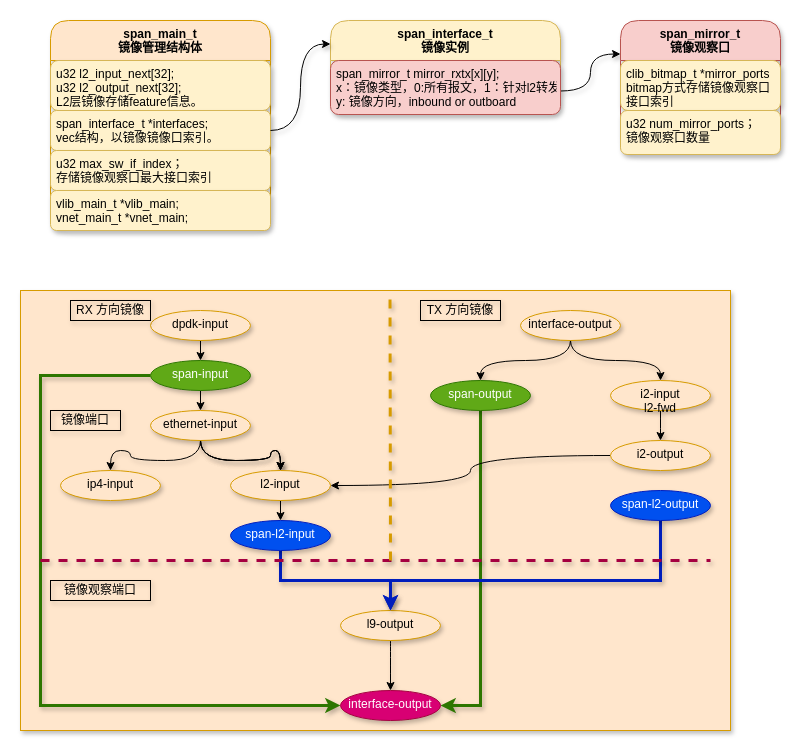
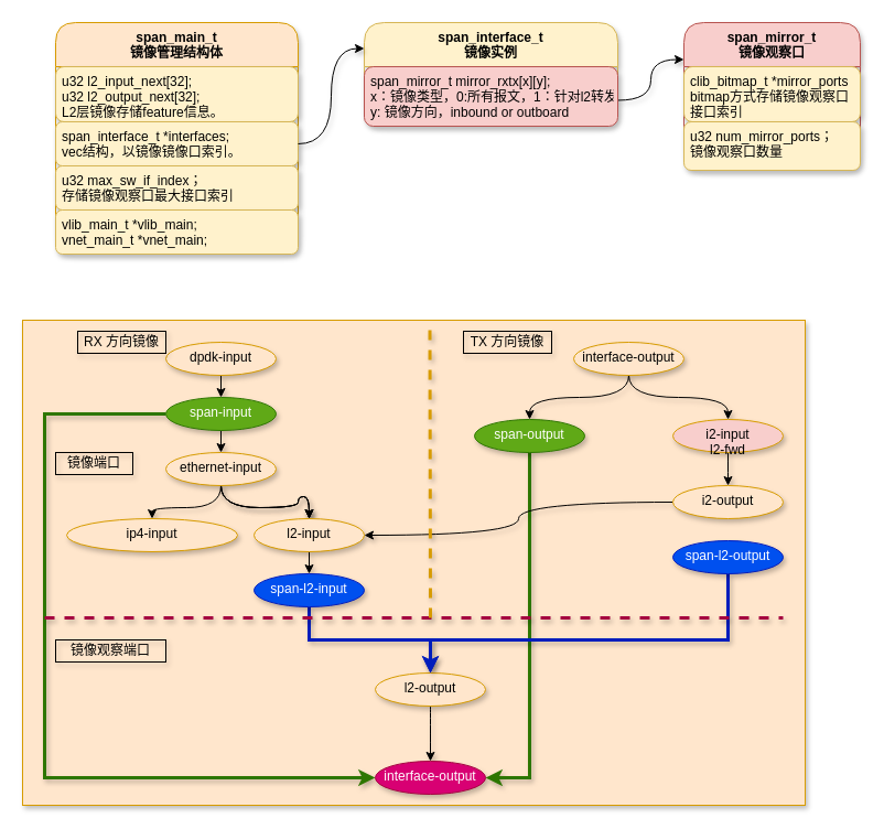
  <mxCell id="0" />
  <mxCell id="1" parent="0" />
  <mxCell id="2" value="" style="rounded=0;whiteSpace=wrap;html=1;shadow=1;startSize=40;strokeColor=#d79b00;fillColor=#ffe6cc;verticalAlign=top;" vertex="1" parent="1"><mxGeometry x="20" y="290" width="710" height="440" as="geometry" /></mxCell>
  <mxCell id="3" value="span_main_t&#10;镜像管理结构体" style="swimlane;fontStyle=1;align=center;verticalAlign=top;childLayout=stackLayout;horizontal=1;startSize=40;horizontalStack=0;resizeParent=1;resizeParentMax=0;resizeLast=0;collapsible=1;marginBottom=0;fillColor=#ffe6cc;strokeColor=#d79b00;shadow=1;rounded=1;" vertex="1" parent="1"><mxGeometry x="50" y="20" width="220" height="210" as="geometry" /></mxCell>
  <mxCell id="4" value="u32 l2_input_next[32];&#10;u32 l2_output_next[32];&#10;L2层镜像存储feature信息。" style="text;strokeColor=#d6b656;fillColor=#fff2cc;align=left;verticalAlign=top;spacingLeft=4;spacingRight=4;overflow=hidden;rotatable=0;points=[[0,0.5],[1,0.5]];portConstraint=eastwest;shadow=1;rounded=1;" vertex="1" parent="3"><mxGeometry y="40" width="220" height="50" as="geometry" /></mxCell>
  <mxCell id="5" value="span_interface_t *interfaces;&#10;vec结构，以镜像镜像口索引。" style="text;strokeColor=#d6b656;fillColor=#fff2cc;align=left;verticalAlign=top;spacingLeft=4;spacingRight=4;overflow=hidden;rotatable=0;points=[[0,0.5],[1,0.5]];portConstraint=eastwest;shadow=1;rounded=1;" vertex="1" parent="3"><mxGeometry y="90" width="220" height="40" as="geometry" /></mxCell>
  <mxCell id="6" value="u32 max_sw_if_index；&#10;存储镜像观察口最大接口索引" style="text;fillColor=#fff2cc;align=left;verticalAlign=top;spacingLeft=4;spacingRight=4;overflow=hidden;rotatable=0;points=[[0,0.5],[1,0.5]];portConstraint=eastwest;strokeColor=#d6b656;shadow=1;rounded=1;" vertex="1" parent="3"><mxGeometry y="130" width="220" height="40" as="geometry" /></mxCell>
  <mxCell id="7" value="vlib_main_t *vlib_main;&#10;vnet_main_t *vnet_main;" style="text;fillColor=#fff2cc;align=left;verticalAlign=top;spacingLeft=4;spacingRight=4;overflow=hidden;rotatable=0;points=[[0,0.5],[1,0.5]];portConstraint=eastwest;strokeColor=#d6b656;shadow=1;rounded=1;" vertex="1" parent="3"><mxGeometry y="170" width="220" height="40" as="geometry" /></mxCell>
  <mxCell id="8" style="edgeStyle=orthogonalEdgeStyle;orthogonalLoop=1;jettySize=auto;html=1;exitX=1;exitY=0.75;exitDx=0;exitDy=0;entryX=0;entryY=0.25;entryDx=0;entryDy=0;shadow=1;curved=1;" edge="1" parent="1" source="9" target="11"><mxGeometry relative="1" as="geometry" /></mxCell>
  <mxCell id="9" value="span_interface_t&#10;镜像实例" style="swimlane;fontStyle=1;align=center;verticalAlign=top;childLayout=stackLayout;horizontal=1;startSize=40;horizontalStack=0;resizeParent=1;resizeParentMax=0;resizeLast=0;collapsible=1;marginBottom=0;strokeColor=#d6b656;fillColor=#fff2cc;shadow=1;rounded=1;" vertex="1" parent="1"><mxGeometry x="330" y="20" width="230" height="94" as="geometry" /></mxCell>
  <mxCell id="10" value="span_mirror_t mirror_rxtx[x][y];&#10;x：镜像类型，0:所有报文，1：针对l2转发&#10;y: 镜像方向，inbound or outboard" style="text;strokeColor=#b85450;fillColor=#f8cecc;align=left;verticalAlign=top;spacingLeft=4;spacingRight=4;overflow=hidden;rotatable=0;points=[[0,0.5],[1,0.5]];portConstraint=eastwest;shadow=1;rounded=1;" vertex="1" parent="9"><mxGeometry y="40" width="230" height="54" as="geometry" /></mxCell>
  <mxCell id="11" value="span_mirror_t&#10;镜像观察口" style="swimlane;fontStyle=1;align=center;verticalAlign=top;childLayout=stackLayout;horizontal=1;startSize=40;horizontalStack=0;resizeParent=1;resizeParentMax=0;resizeLast=0;collapsible=1;marginBottom=0;strokeColor=#b85450;fillColor=#f8cecc;shadow=1;rounded=1;" vertex="1" parent="1"><mxGeometry x="620" y="20" width="160" height="134" as="geometry" /></mxCell>
  <mxCell id="12" value="clib_bitmap_t *mirror_ports&#10;bitmap方式存储镜像观察口&#10;接口索引" style="text;strokeColor=#d6b656;fillColor=#fff2cc;align=left;verticalAlign=top;spacingLeft=4;spacingRight=4;overflow=hidden;rotatable=0;points=[[0,0.5],[1,0.5]];portConstraint=eastwest;shadow=1;rounded=1;" vertex="1" parent="11"><mxGeometry y="40" width="160" height="50" as="geometry" /></mxCell>
  <mxCell id="13" value="u32 num_mirror_ports；&#10;镜像观察口数量" style="text;fillColor=#fff2cc;align=left;verticalAlign=top;spacingLeft=4;spacingRight=4;overflow=hidden;rotatable=0;points=[[0,0.5],[1,0.5]];portConstraint=eastwest;strokeColor=#d6b656;shadow=1;rounded=1;" vertex="1" parent="11"><mxGeometry y="90" width="160" height="44" as="geometry" /></mxCell>
  <mxCell id="14" style="edgeStyle=orthogonalEdgeStyle;orthogonalLoop=1;jettySize=auto;html=1;exitX=1;exitY=0.5;exitDx=0;exitDy=0;entryX=0;entryY=0.25;entryDx=0;entryDy=0;shadow=1;curved=1;" edge="1" parent="1" source="5" target="9"><mxGeometry relative="1" as="geometry" /></mxCell>
  <mxCell id="15" value="" style="edgeStyle=orthogonalEdgeStyle;curved=1;rounded=0;orthogonalLoop=1;jettySize=auto;html=1;shadow=1;startSize=40;" edge="1" parent="1" source="16" target="19"><mxGeometry relative="1" as="geometry" /></mxCell>
  <mxCell id="16" value="dpdk-input" style="ellipse;whiteSpace=wrap;html=1;rounded=1;shadow=1;startSize=40;strokeColor=#d79b00;fillColor=#ffe6cc;verticalAlign=top;" vertex="1" parent="1"><mxGeometry x="150" y="310" width="100" height="30" as="geometry" /></mxCell>
  <mxCell id="17" value="" style="edgeStyle=orthogonalEdgeStyle;curved=1;rounded=0;orthogonalLoop=1;jettySize=auto;html=1;shadow=1;startSize=40;" edge="1" parent="1" source="19" target="24"><mxGeometry relative="1" as="geometry" /></mxCell>
  <mxCell id="18" style="edgeStyle=orthogonalEdgeStyle;rounded=0;orthogonalLoop=1;jettySize=auto;html=1;exitX=0;exitY=0.5;exitDx=0;exitDy=0;entryX=0;entryY=0.5;entryDx=0;entryDy=0;shadow=1;startSize=40;fillColor=#60a917;strokeColor=#2D7600;strokeWidth=3;" edge="1" parent="1" source="19" target="32"><mxGeometry relative="1" as="geometry"><Array as="points"><mxPoint x="40" y="375" /><mxPoint x="40" y="705" /></Array></mxGeometry></mxCell>
  <mxCell id="19" value="span-input" style="ellipse;whiteSpace=wrap;html=1;rounded=1;shadow=1;startSize=40;strokeColor=#2D7600;fillColor=#60a917;verticalAlign=top;fontColor=#ffffff;" vertex="1" parent="1"><mxGeometry x="150" y="360" width="100" height="30" as="geometry" /></mxCell>
  <mxCell id="20" value="" style="edgeStyle=orthogonalEdgeStyle;curved=1;rounded=0;orthogonalLoop=1;jettySize=auto;html=1;shadow=1;startSize=40;" edge="1" parent="1" source="24" target="26"><mxGeometry relative="1" as="geometry" /></mxCell>
  <mxCell id="21" value="" style="edgeStyle=orthogonalEdgeStyle;curved=1;rounded=0;orthogonalLoop=1;jettySize=auto;html=1;shadow=1;startSize=40;" edge="1" parent="1" source="24" target="26"><mxGeometry relative="1" as="geometry" /></mxCell>
  <mxCell id="22" value="" style="edgeStyle=orthogonalEdgeStyle;curved=1;rounded=0;orthogonalLoop=1;jettySize=auto;html=1;shadow=1;startSize=40;" edge="1" parent="1" source="24" target="26"><mxGeometry relative="1" as="geometry" /></mxCell>
  <mxCell id="23" value="" style="edgeStyle=orthogonalEdgeStyle;curved=1;rounded=0;orthogonalLoop=1;jettySize=auto;html=1;shadow=1;startSize=40;" edge="1" parent="1" source="24" target="27"><mxGeometry relative="1" as="geometry" /></mxCell>
  <mxCell id="24" value="ethernet-input" style="ellipse;whiteSpace=wrap;html=1;rounded=1;shadow=1;startSize=40;strokeColor=#d79b00;fillColor=#ffe6cc;verticalAlign=top;" vertex="1" parent="1"><mxGeometry x="150" y="410" width="100" height="30" as="geometry" /></mxCell>
  <mxCell id="25" value="" style="edgeStyle=orthogonalEdgeStyle;curved=1;rounded=0;orthogonalLoop=1;jettySize=auto;html=1;shadow=1;startSize=40;" edge="1" parent="1" source="26" target="29"><mxGeometry relative="1" as="geometry" /></mxCell>
  <mxCell id="26" value="l2-input" style="ellipse;whiteSpace=wrap;html=1;rounded=1;shadow=1;startSize=40;strokeColor=#d79b00;fillColor=#ffe6cc;verticalAlign=top;" vertex="1" parent="1"><mxGeometry x="230" y="470" width="100" height="30" as="geometry" /></mxCell>
- <mxCell id="27" value="ip4-input" style="ellipse;whiteSpace=wrap;html=1;rounded=1;shadow=1;startSize=40;strokeColor=#d79b00;fillColor=#ffe6cc;verticalAlign=top;" vertex="1" parent="1"><mxGeometry x="60" y="470" width="100" height="30" as="geometry" /></mxCell>
+ <mxCell id="27" value="ip4-input" style="ellipse;whiteSpace=wrap;html=1;rounded=1;shadow=1;startSize=40;strokeColor=#d79b00;fillColor=#ffe6cc;verticalAlign=top;" vertex="1" parent="1"><mxGeometry x="60" y="470" width="155" height="30" as="geometry" /></mxCell>
  <mxCell id="28" style="edgeStyle=orthogonalEdgeStyle;rounded=0;orthogonalLoop=1;jettySize=auto;html=1;exitX=0.5;exitY=1;exitDx=0;exitDy=0;entryX=0.5;entryY=0;entryDx=0;entryDy=0;shadow=1;startSize=40;fillColor=#0050ef;strokeColor=#001DBC;strokeWidth=3;" edge="1" parent="1" source="29" target="31"><mxGeometry relative="1" as="geometry" /></mxCell>
  <mxCell id="29" value="span-l2-input" style="ellipse;whiteSpace=wrap;html=1;rounded=1;shadow=1;startSize=40;strokeColor=#001DBC;fillColor=#0050ef;verticalAlign=top;fontColor=#ffffff;" vertex="1" parent="1"><mxGeometry x="230" y="520" width="100" height="30" as="geometry" /></mxCell>
  <mxCell id="30" value="" style="edgeStyle=orthogonalEdgeStyle;curved=1;rounded=0;orthogonalLoop=1;jettySize=auto;html=1;shadow=1;startSize=40;" edge="1" parent="1" source="31" target="32"><mxGeometry relative="1" as="geometry" /></mxCell>
- <mxCell id="31" value="l9-output" style="ellipse;whiteSpace=wrap;html=1;rounded=1;shadow=1;startSize=40;strokeColor=#d79b00;fillColor=#ffe6cc;verticalAlign=top;" vertex="1" parent="1"><mxGeometry x="340" y="610" width="100" height="30" as="geometry" /></mxCell>
+ <mxCell id="31" value="l2-output" style="ellipse;whiteSpace=wrap;html=1;rounded=1;shadow=1;startSize=40;strokeColor=#d79b00;fillColor=#ffe6cc;verticalAlign=top;" vertex="1" parent="1"><mxGeometry x="340" y="610" width="100" height="30" as="geometry" /></mxCell>
  <mxCell id="32" value="interface-output" style="ellipse;whiteSpace=wrap;html=1;rounded=1;shadow=1;startSize=40;strokeColor=#A50040;fillColor=#d80073;verticalAlign=top;fontColor=#ffffff;" vertex="1" parent="1"><mxGeometry x="340" y="690" width="100" height="30" as="geometry" /></mxCell>
  <mxCell id="33" value="" style="edgeStyle=orthogonalEdgeStyle;curved=1;rounded=0;orthogonalLoop=1;jettySize=auto;html=1;shadow=1;startSize=40;" edge="1" parent="1" source="35" target="37"><mxGeometry relative="1" as="geometry" /></mxCell>
  <mxCell id="34" value="" style="edgeStyle=orthogonalEdgeStyle;curved=1;rounded=0;orthogonalLoop=1;jettySize=auto;html=1;shadow=1;startSize=40;" edge="1" parent="1" source="35" target="39"><mxGeometry relative="1" as="geometry" /></mxCell>
  <mxCell id="35" value="interface-output" style="ellipse;whiteSpace=wrap;html=1;rounded=1;shadow=1;startSize=40;strokeColor=#d79b00;fillColor=#ffe6cc;verticalAlign=top;" vertex="1" parent="1"><mxGeometry x="520" y="310" width="100" height="30" as="geometry" /></mxCell>
  <mxCell id="36" style="edgeStyle=orthogonalEdgeStyle;rounded=0;orthogonalLoop=1;jettySize=auto;html=1;exitX=0.5;exitY=1;exitDx=0;exitDy=0;entryX=1;entryY=0.5;entryDx=0;entryDy=0;shadow=1;startSize=40;fillColor=#60a917;strokeColor=#2D7600;strokeWidth=3;" edge="1" parent="1" source="37" target="32"><mxGeometry relative="1" as="geometry" /></mxCell>
  <mxCell id="37" value="span-output" style="ellipse;whiteSpace=wrap;html=1;rounded=1;shadow=1;startSize=40;strokeColor=#2D7600;fillColor=#60a917;verticalAlign=top;fontColor=#ffffff;" vertex="1" parent="1"><mxGeometry x="430" y="380" width="100" height="30" as="geometry" /></mxCell>
  <mxCell id="38" value="" style="edgeStyle=orthogonalEdgeStyle;curved=1;rounded=0;orthogonalLoop=1;jettySize=auto;html=1;shadow=1;startSize=40;" edge="1" parent="1" source="39" target="41"><mxGeometry relative="1" as="geometry" /></mxCell>
- <mxCell id="39" value="i2-input&lt;br&gt;l2-fwd" style="ellipse;whiteSpace=wrap;html=1;rounded=1;shadow=1;startSize=40;strokeColor=#d79b00;fillColor=#ffe6cc;verticalAlign=top;" vertex="1" parent="1"><mxGeometry x="610" y="380" width="100" height="30" as="geometry" /></mxCell>
+ <mxCell id="39" value="i2-input&lt;br&gt;l2-fwd" style="ellipse;whiteSpace=wrap;html=1;rounded=1;shadow=1;startSize=40;strokeColor=#d79b00;fillColor=#f8cecc;verticalAlign=top;" vertex="1" parent="1"><mxGeometry x="610" y="380" width="100" height="30" as="geometry" /></mxCell>
  <mxCell id="40" value="" style="edgeStyle=orthogonalEdgeStyle;curved=1;rounded=0;orthogonalLoop=1;jettySize=auto;html=1;shadow=1;startSize=40;" edge="1" parent="1" source="41" target="26"><mxGeometry relative="1" as="geometry" /></mxCell>
  <mxCell id="41" value="i2-output" style="ellipse;whiteSpace=wrap;html=1;rounded=1;shadow=1;startSize=40;strokeColor=#d79b00;fillColor=#ffe6cc;verticalAlign=top;" vertex="1" parent="1"><mxGeometry x="610" y="440" width="100" height="30" as="geometry" /></mxCell>
  <mxCell id="42" style="edgeStyle=orthogonalEdgeStyle;rounded=0;orthogonalLoop=1;jettySize=auto;html=1;exitX=0.5;exitY=1;exitDx=0;exitDy=0;shadow=1;startSize=40;strokeWidth=3;fillColor=#0050ef;strokeColor=#001DBC;" edge="1" parent="1" source="43"><mxGeometry relative="1" as="geometry"><mxPoint x="390" y="610" as="targetPoint" /><Array as="points"><mxPoint x="660" y="580" /><mxPoint x="390" y="580" /></Array></mxGeometry></mxCell>
  <mxCell id="43" value="span-l2-output" style="ellipse;whiteSpace=wrap;html=1;rounded=1;shadow=1;startSize=40;strokeColor=#001DBC;fillColor=#0050ef;verticalAlign=top;fontColor=#ffffff;" vertex="1" parent="1"><mxGeometry x="610" y="490" width="100" height="30" as="geometry" /></mxCell>
  <mxCell id="44" value="" style="endArrow=none;dashed=1;html=1;shadow=1;startSize=40;strokeWidth=3;fillColor=#d80073;strokeColor=#A50040;" edge="1" parent="1"><mxGeometry width="50" height="50" relative="1" as="geometry"><mxPoint x="40" y="560" as="sourcePoint" /><mxPoint x="710" y="560" as="targetPoint" /></mxGeometry></mxCell>
  <mxCell id="45" value="镜像端口" style="text;html=1;fillColor=none;align=center;verticalAlign=middle;whiteSpace=wrap;rounded=0;shadow=1;startSize=40;strokeColor=#000000;" vertex="1" parent="1"><mxGeometry x="50" y="410" width="70" height="20" as="geometry" /></mxCell>
  <mxCell id="46" value="镜像观察端口" style="text;html=1;fillColor=none;align=center;verticalAlign=middle;whiteSpace=wrap;rounded=0;shadow=1;startSize=40;strokeColor=#000000;" vertex="1" parent="1"><mxGeometry x="50" y="580" width="100" height="20" as="geometry" /></mxCell>
  <mxCell id="47" value="" style="endArrow=none;dashed=1;html=1;shadow=1;startSize=40;strokeWidth=3;fillColor=#ffe6cc;strokeColor=#d79b00;" edge="1" parent="1"><mxGeometry width="50" height="50" relative="1" as="geometry"><mxPoint x="390" y="560" as="sourcePoint" /><mxPoint x="389.5" y="290" as="targetPoint" /></mxGeometry></mxCell>
  <mxCell id="48" value="RX 方向镜像" style="text;html=1;fillColor=none;align=center;verticalAlign=middle;whiteSpace=wrap;rounded=0;shadow=1;startSize=40;strokeColor=#000000;" vertex="1" parent="1"><mxGeometry x="70" y="300" width="80" height="20" as="geometry" /></mxCell>
  <mxCell id="49" value="TX 方向镜像" style="text;html=1;fillColor=none;align=center;verticalAlign=middle;whiteSpace=wrap;rounded=0;shadow=1;startSize=40;strokeColor=#000000;" vertex="1" parent="1"><mxGeometry x="420" y="300" width="80" height="20" as="geometry" /></mxCell>
